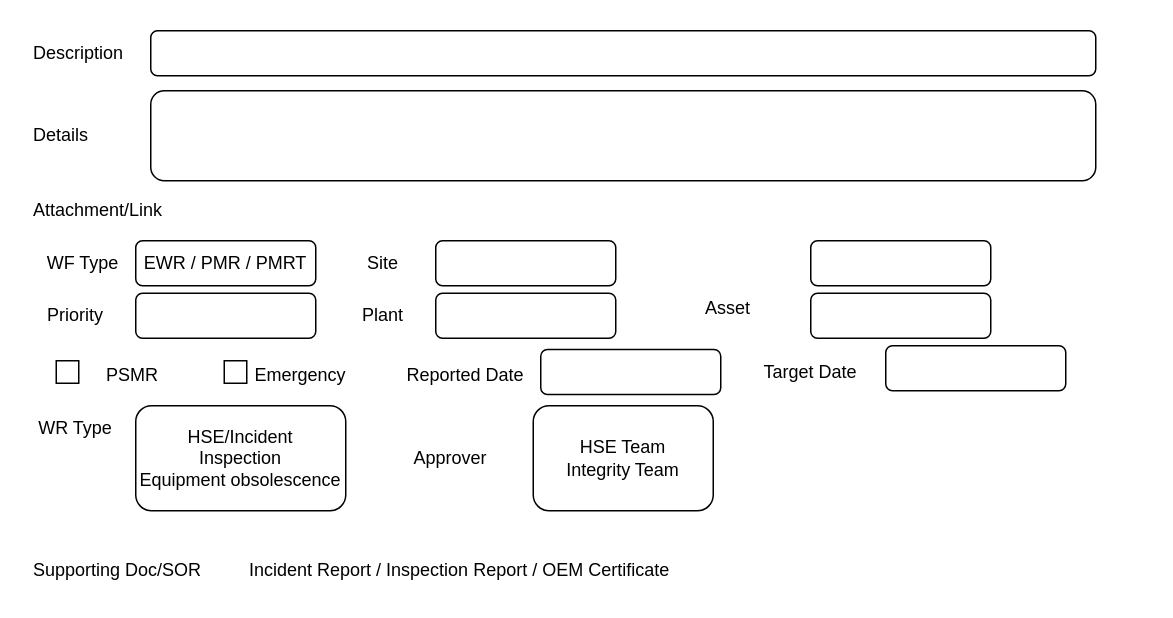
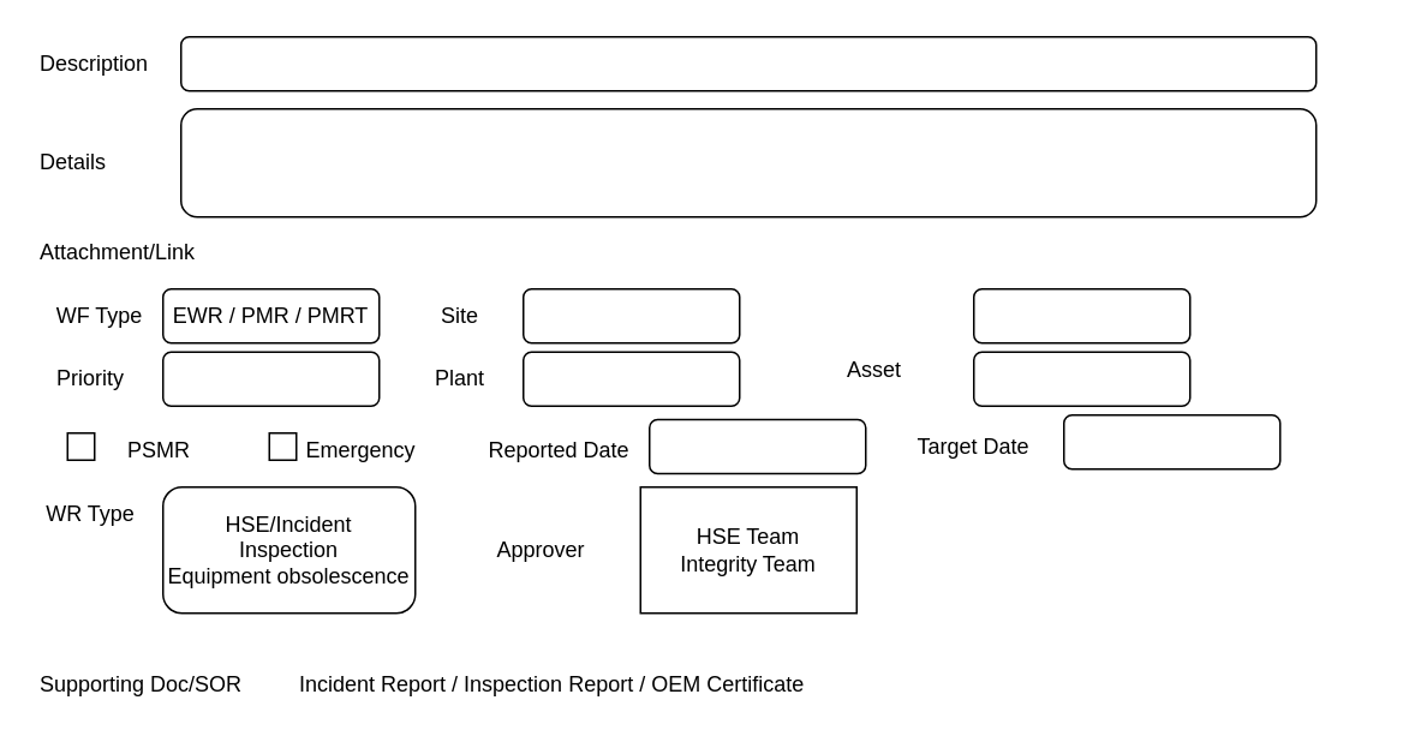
  <mxCell id="0" />
  <mxCell id="1" parent="0" />
  <mxCell id="2" value="" style="rounded=1;whiteSpace=wrap;html=1;" vertex="1" parent="1"><mxGeometry x="100" y="20" width="630" height="30" as="geometry" /></mxCell>
  <mxCell id="3" value="Description" style="text;html=1;strokeColor=none;fillColor=none;align=left;verticalAlign=middle;whiteSpace=wrap;rounded=0;" vertex="1" parent="1"><mxGeometry x="20" y="25" width="70" height="20" as="geometry" /></mxCell>
  <mxCell id="4" value="" style="rounded=1;whiteSpace=wrap;html=1;" vertex="1" parent="1"><mxGeometry x="100" y="60" width="630" height="60" as="geometry" /></mxCell>
  <mxCell id="5" value="Details" style="text;html=1;strokeColor=none;fillColor=none;align=left;verticalAlign=middle;whiteSpace=wrap;rounded=0;" vertex="1" parent="1"><mxGeometry x="20" y="80" width="70" height="20" as="geometry" /></mxCell>
  <mxCell id="6" value="WF Type" style="text;html=1;strokeColor=none;fillColor=none;align=center;verticalAlign=middle;whiteSpace=wrap;rounded=0;" vertex="1" parent="1"><mxGeometry x="30" y="160" width="50" height="30" as="geometry" /></mxCell>
  <mxCell id="7" value="Priority" style="text;html=1;strokeColor=none;fillColor=none;align=center;verticalAlign=middle;whiteSpace=wrap;rounded=0;fontSize=12;" vertex="1" parent="1"><mxGeometry x="30" y="200" width="40" height="20" as="geometry" /></mxCell>
  <mxCell id="8" value="" style="rounded=1;whiteSpace=wrap;html=1;fontSize=12;align=left;" vertex="1" parent="1"><mxGeometry x="90" y="195" width="120" height="30" as="geometry" /></mxCell>
  <mxCell id="9" value="EWR / PMR / PMRT" style="rounded=1;whiteSpace=wrap;html=1;fontSize=12;align=center;" vertex="1" parent="1"><mxGeometry x="90" y="160" width="120" height="30" as="geometry" /></mxCell>
  <mxCell id="10" value="" style="rounded=1;whiteSpace=wrap;html=1;fontSize=12;align=left;" vertex="1" parent="1"><mxGeometry x="290" y="160" width="120" height="30" as="geometry" /></mxCell>
  <mxCell id="11" value="" style="rounded=1;whiteSpace=wrap;html=1;fontSize=12;align=left;" vertex="1" parent="1"><mxGeometry x="290" y="195" width="120" height="30" as="geometry" /></mxCell>
  <mxCell id="12" value="Plant" style="text;html=1;strokeColor=none;fillColor=none;align=center;verticalAlign=middle;whiteSpace=wrap;rounded=0;" vertex="1" parent="1"><mxGeometry x="230" y="195" width="50" height="30" as="geometry" /></mxCell>
  <mxCell id="13" value="Site" style="text;html=1;strokeColor=none;fillColor=none;align=center;verticalAlign=middle;whiteSpace=wrap;rounded=0;" vertex="1" parent="1"><mxGeometry x="230" y="160" width="50" height="30" as="geometry" /></mxCell>
  <mxCell id="14" value="Asset" style="text;html=1;strokeColor=none;fillColor=none;align=center;verticalAlign=middle;whiteSpace=wrap;rounded=0;" vertex="1" parent="1"><mxGeometry x="460" y="190" width="50" height="30" as="geometry" /></mxCell>
  <mxCell id="15" value="" style="rounded=1;whiteSpace=wrap;html=1;fontSize=12;align=left;" vertex="1" parent="1"><mxGeometry x="540" y="160" width="120" height="30" as="geometry" /></mxCell>
  <mxCell id="16" value="" style="rounded=1;whiteSpace=wrap;html=1;fontSize=12;align=left;" vertex="1" parent="1"><mxGeometry x="540" y="195" width="120" height="30" as="geometry" /></mxCell>
  <mxCell id="17" value="" style="rounded=0;whiteSpace=wrap;html=1;fontSize=12;align=left;" vertex="1" parent="1"><mxGeometry x="37" y="240" width="15" height="15" as="geometry" /></mxCell>
  <mxCell id="18" value="PSMR" style="text;html=1;strokeColor=none;fillColor=none;align=center;verticalAlign=middle;whiteSpace=wrap;rounded=0;" vertex="1" parent="1"><mxGeometry x="58" y="235" width="60" height="30" as="geometry" /></mxCell>
  <mxCell id="19" value="" style="rounded=0;whiteSpace=wrap;html=1;fontSize=12;align=left;" vertex="1" parent="1"><mxGeometry x="149" y="240" width="15" height="15" as="geometry" /></mxCell>
  <mxCell id="20" value="Emergency" style="text;html=1;strokeColor=none;fillColor=none;align=center;verticalAlign=middle;whiteSpace=wrap;rounded=0;" vertex="1" parent="1"><mxGeometry x="170" y="235" width="60" height="30" as="geometry" /></mxCell>
  <mxCell id="21" value="Reported Date" style="text;html=1;strokeColor=none;fillColor=none;align=center;verticalAlign=middle;whiteSpace=wrap;rounded=0;" vertex="1" parent="1"><mxGeometry x="260" y="235" width="100" height="30" as="geometry" /></mxCell>
  <mxCell id="22" value="" style="rounded=1;whiteSpace=wrap;html=1;fontSize=12;align=left;" vertex="1" parent="1"><mxGeometry x="360" y="232.5" width="120" height="30" as="geometry" /></mxCell>
  <mxCell id="23" value="Target Date" style="text;html=1;strokeColor=none;fillColor=none;align=center;verticalAlign=middle;whiteSpace=wrap;rounded=0;" vertex="1" parent="1"><mxGeometry x="490" y="232.5" width="100" height="30" as="geometry" /></mxCell>
  <mxCell id="24" value="" style="rounded=1;whiteSpace=wrap;html=1;fontSize=12;align=left;" vertex="1" parent="1"><mxGeometry x="590" y="230" width="120" height="30" as="geometry" /></mxCell>
  <mxCell id="25" value="Attachment/Link" style="text;html=1;strokeColor=none;fillColor=none;align=left;verticalAlign=middle;whiteSpace=wrap;rounded=0;" vertex="1" parent="1"><mxGeometry x="20" y="130" width="70" height="20" as="geometry" /></mxCell>
  <mxCell id="26" value="WR Type" style="text;html=1;strokeColor=none;fillColor=none;align=center;verticalAlign=middle;whiteSpace=wrap;rounded=0;" vertex="1" parent="1"><mxGeometry x="20" y="270" width="60" height="30" as="geometry" /></mxCell>
  <mxCell id="27" value="&lt;span&gt;HSE/Incident&lt;/span&gt;&lt;br&gt;&lt;span&gt;Inspection&lt;br&gt;Equipment obsolescence&lt;br&gt;&lt;/span&gt;" style="rounded=1;whiteSpace=wrap;html=1;fontSize=12;align=center;" vertex="1" parent="1"><mxGeometry x="90" y="270" width="140" height="70" as="geometry" /></mxCell>
  <mxCell id="28" value="Approver" style="text;html=1;strokeColor=none;fillColor=none;align=center;verticalAlign=middle;whiteSpace=wrap;rounded=0;" vertex="1" parent="1"><mxGeometry x="270" y="290" width="60" height="30" as="geometry" /></mxCell>
- <mxCell id="29" value="HSE Team&lt;br&gt;&lt;span&gt;Integrity Team&lt;/span&gt;" style="rounded=1;whiteSpace=wrap;html=1;fontSize=12;align=center;" vertex="1" parent="1"><mxGeometry x="355" y="270" width="120" height="70" as="geometry" /></mxCell>
+ <mxCell id="29" value="HSE Team&lt;br&gt;&lt;span&gt;Integrity Team&lt;/span&gt;" style="whiteSpace=wrap;html=1;fontSize=12;align=center;rounded=0;" vertex="1" parent="1"><mxGeometry x="355" y="270" width="120" height="70" as="geometry" /></mxCell>
  <mxCell id="30" value="Supporting Doc/SOR" style="text;html=1;strokeColor=none;fillColor=none;align=left;verticalAlign=middle;whiteSpace=wrap;rounded=0;" vertex="1" parent="1"><mxGeometry x="20" y="370" width="130" height="20" as="geometry" /></mxCell>
  <mxCell id="31" value="Incident Report / Inspection Report / OEM Certificate" style="text;html=1;strokeColor=none;fillColor=none;align=left;verticalAlign=middle;whiteSpace=wrap;rounded=0;" vertex="1" parent="1"><mxGeometry x="164" y="370" width="596" height="20" as="geometry" /></mxCell>
